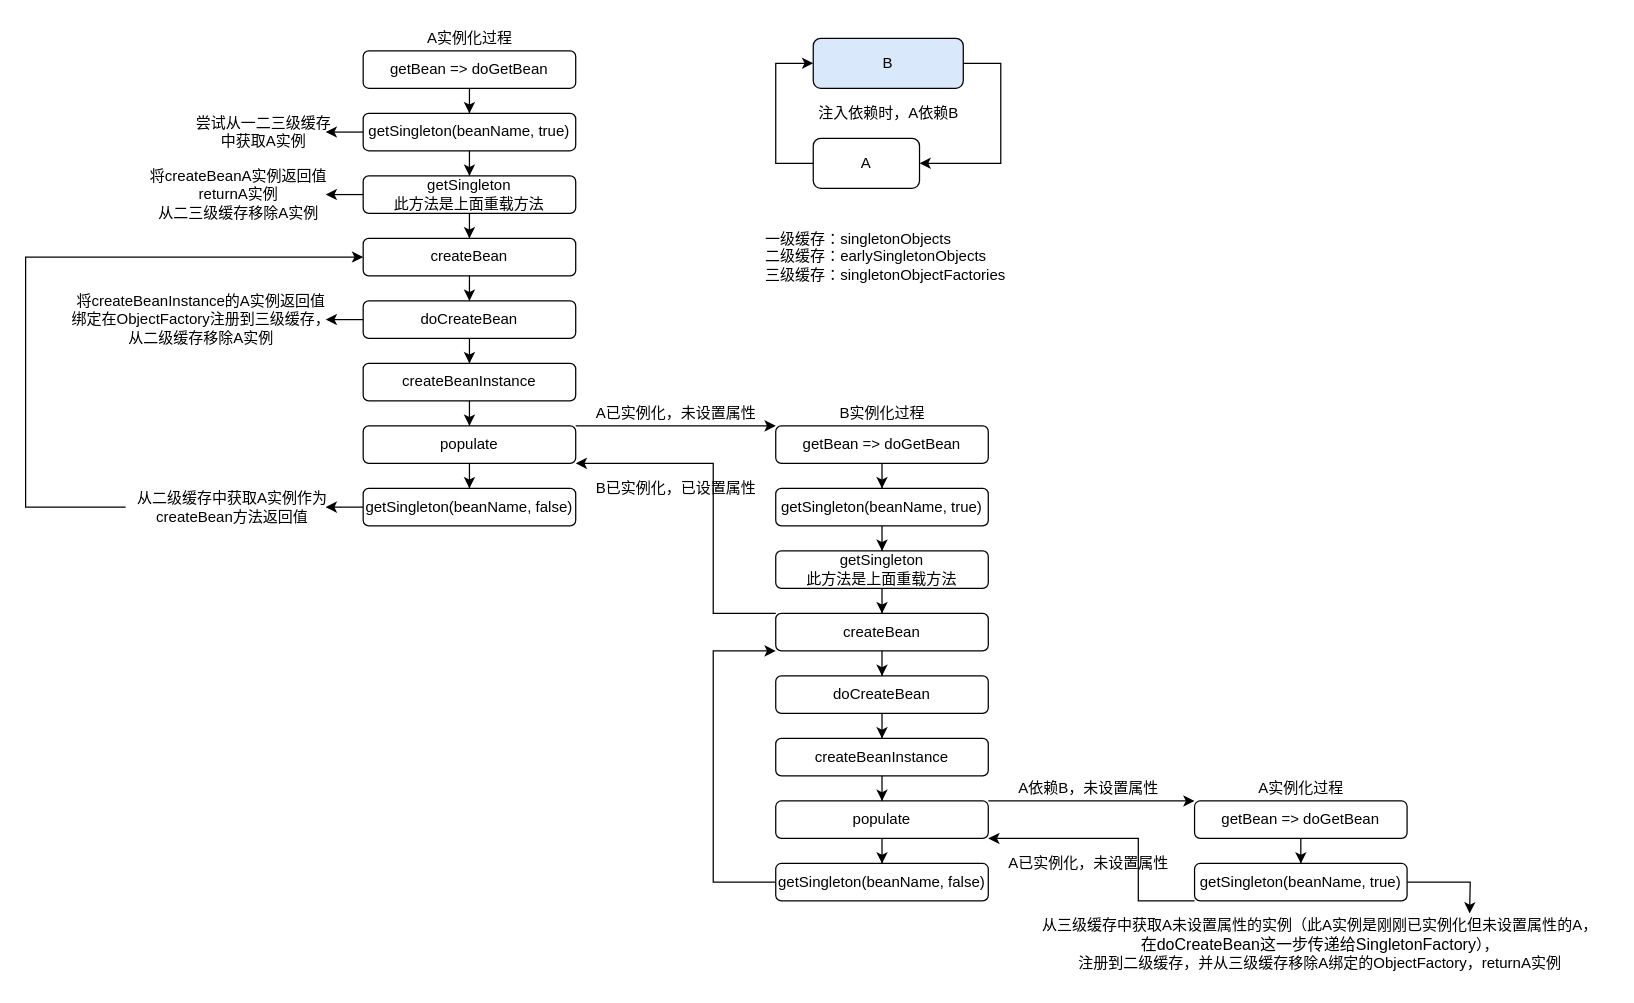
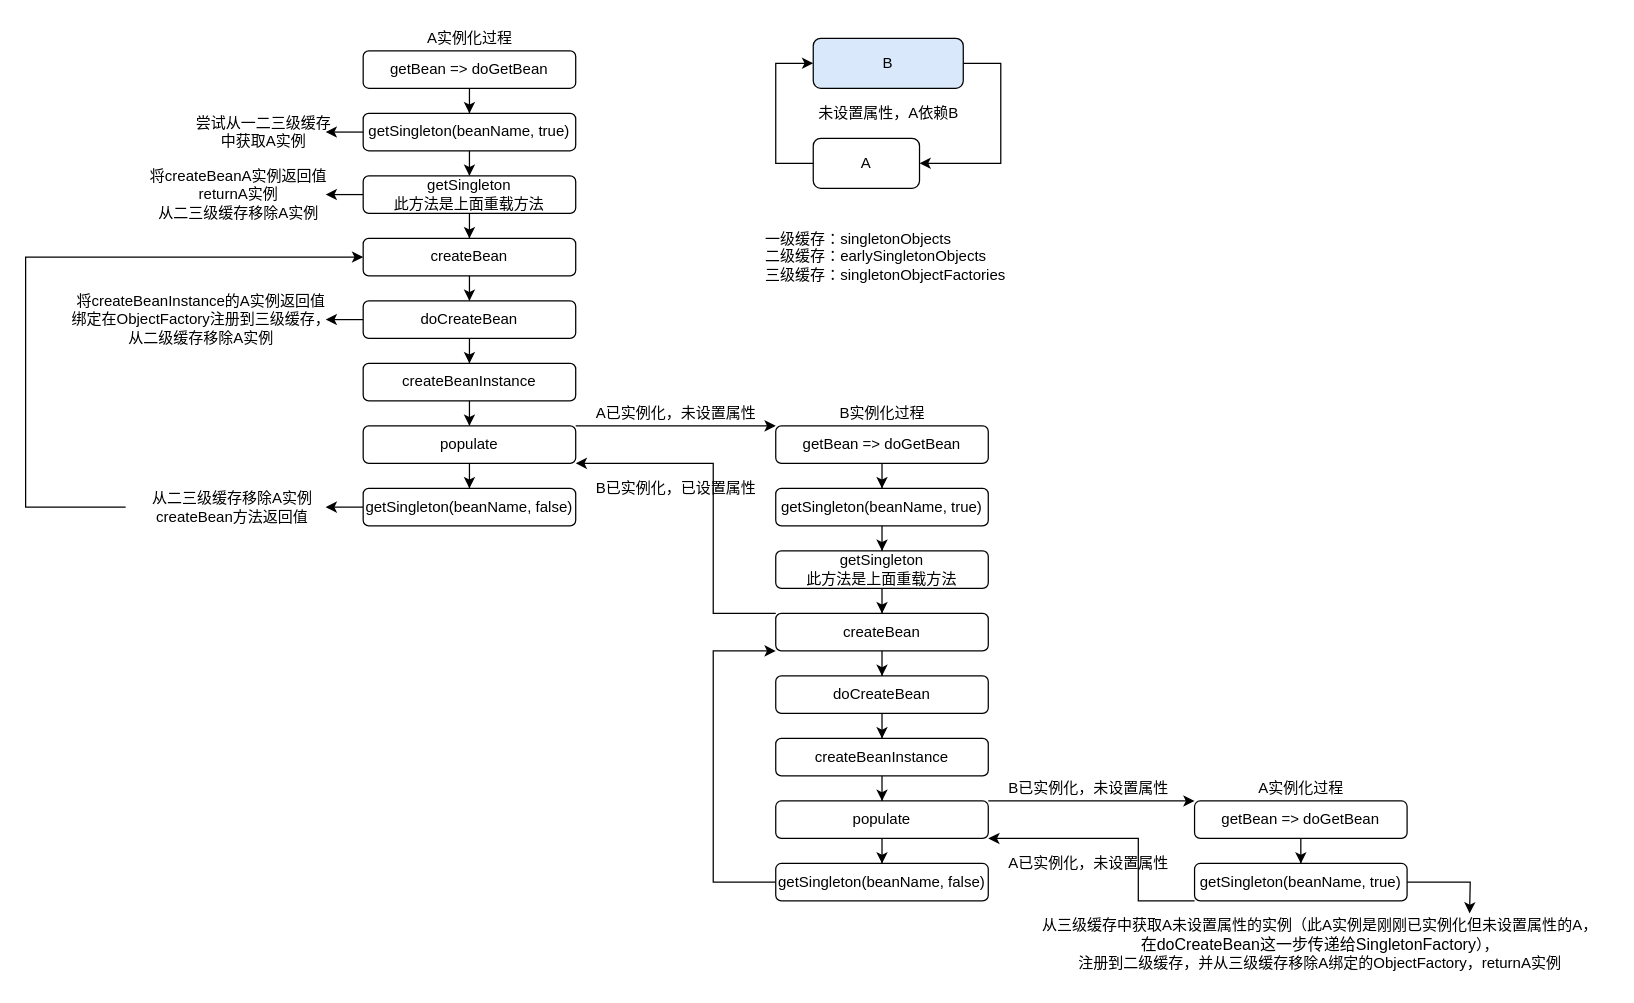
  <mxCell id="0" />
  <mxCell id="1" parent="0" />
  <mxCell id="2" style="edgeStyle=orthogonalEdgeStyle;rounded=0;orthogonalLoop=1;jettySize=auto;html=1;entryX=1;entryY=0.5;entryDx=0;entryDy=0;" parent="1" source="3" target="5" edge="1"><mxGeometry relative="1" as="geometry"><mxPoint x="800" y="210" as="targetPoint" /><Array as="points"><mxPoint x="800" y="50" /><mxPoint x="800" y="130" /></Array></mxGeometry></mxCell>
  <mxCell id="3" value="B" style="rounded=1;whiteSpace=wrap;html=1;fontSize=12;glass=0;strokeWidth=1;shadow=0;fillColor=#dae8fc;" parent="1" vertex="1"><mxGeometry x="650" y="30" width="120" height="40" as="geometry" /></mxCell>
  <mxCell id="4" style="edgeStyle=orthogonalEdgeStyle;rounded=0;orthogonalLoop=1;jettySize=auto;html=1;entryX=0;entryY=0.5;entryDx=0;entryDy=0;" parent="1" source="5" target="3" edge="1"><mxGeometry relative="1" as="geometry"><Array as="points"><mxPoint x="620" y="130" /><mxPoint x="620" y="50" /></Array></mxGeometry></mxCell>
  <mxCell id="5" value="A" style="rounded=1;whiteSpace=wrap;html=1;fontSize=12;glass=0;strokeWidth=1;shadow=0;" parent="1" vertex="1"><mxGeometry x="650" y="110" width="85" height="40" as="geometry" /></mxCell>
- <mxCell id="6" value="注入依赖时，A依赖B" style="text;html=1;align=center;verticalAlign=middle;resizable=0;points=[];autosize=1;" parent="1" vertex="1"><mxGeometry x="645" y="80" width="130" height="20" as="geometry" /></mxCell>
+ <mxCell id="6" value="未设置属性，A依赖B" style="text;html=1;align=center;verticalAlign=middle;resizable=0;points=[];autosize=1;" parent="1" vertex="1"><mxGeometry x="645" y="80" width="130" height="20" as="geometry" /></mxCell>
  <mxCell id="7" value="" style="edgeStyle=orthogonalEdgeStyle;rounded=0;orthogonalLoop=1;jettySize=auto;html=1;" parent="1" source="8" target="12" edge="1"><mxGeometry relative="1" as="geometry" /></mxCell>
  <mxCell id="8" value="getBean =&amp;gt; doGetBean" style="rounded=1;whiteSpace=wrap;html=1;" parent="1" vertex="1"><mxGeometry x="290" y="40" width="170" height="30" as="geometry" /></mxCell>
  <mxCell id="9" value="" style="edgeStyle=orthogonalEdgeStyle;rounded=0;orthogonalLoop=1;jettySize=auto;html=1;exitX=0.5;exitY=1;exitDx=0;exitDy=0;" parent="1" source="27" target="14" edge="1"><mxGeometry relative="1" as="geometry"><mxPoint x="355" y="170" as="sourcePoint" /><Array as="points" /></mxGeometry></mxCell>
  <mxCell id="10" style="edgeStyle=orthogonalEdgeStyle;rounded=0;orthogonalLoop=1;jettySize=auto;html=1;" parent="1" source="12" edge="1"><mxGeometry relative="1" as="geometry"><mxPoint x="260" y="105" as="targetPoint" /></mxGeometry></mxCell>
  <mxCell id="11" style="edgeStyle=orthogonalEdgeStyle;rounded=0;orthogonalLoop=1;jettySize=auto;html=1;entryX=0.5;entryY=0;entryDx=0;entryDy=0;" parent="1" source="12" target="27" edge="1"><mxGeometry relative="1" as="geometry"><mxPoint x="355" y="140" as="targetPoint" /></mxGeometry></mxCell>
  <mxCell id="12" value="getSingleton(beanName, true)" style="rounded=1;whiteSpace=wrap;html=1;" parent="1" vertex="1"><mxGeometry x="290" y="90" width="170" height="30" as="geometry" /></mxCell>
  <mxCell id="13" value="" style="edgeStyle=orthogonalEdgeStyle;rounded=0;orthogonalLoop=1;jettySize=auto;html=1;" parent="1" source="14" target="17" edge="1"><mxGeometry relative="1" as="geometry" /></mxCell>
  <mxCell id="14" value="createBean" style="rounded=1;whiteSpace=wrap;html=1;" parent="1" vertex="1"><mxGeometry x="290" y="190" width="170" height="30" as="geometry" /></mxCell>
  <mxCell id="15" value="" style="edgeStyle=orthogonalEdgeStyle;rounded=0;orthogonalLoop=1;jettySize=auto;html=1;" parent="1" source="17" target="19" edge="1"><mxGeometry relative="1" as="geometry" /></mxCell>
  <mxCell id="16" style="edgeStyle=orthogonalEdgeStyle;rounded=0;orthogonalLoop=1;jettySize=auto;html=1;" parent="1" source="17" edge="1"><mxGeometry relative="1" as="geometry"><mxPoint x="260" y="255" as="targetPoint" /></mxGeometry></mxCell>
  <mxCell id="17" value="doCreateBean" style="rounded=1;whiteSpace=wrap;html=1;" parent="1" vertex="1"><mxGeometry x="290" y="240" width="170" height="30" as="geometry" /></mxCell>
  <mxCell id="18" value="" style="edgeStyle=orthogonalEdgeStyle;rounded=0;orthogonalLoop=1;jettySize=auto;html=1;" parent="1" source="19" target="25" edge="1"><mxGeometry relative="1" as="geometry" /></mxCell>
  <mxCell id="19" value="createBeanInstance" style="rounded=1;whiteSpace=wrap;html=1;" parent="1" vertex="1"><mxGeometry x="290" y="290" width="170" height="30" as="geometry" /></mxCell>
  <mxCell id="20" value="A实例化过程" style="text;html=1;align=center;verticalAlign=middle;resizable=0;points=[];autosize=1;" parent="1" vertex="1"><mxGeometry x="335" y="20" width="80" height="20" as="geometry" /></mxCell>
  <mxCell id="21" value="尝试从一二三级缓存&lt;br&gt;中获取A实例" style="text;html=1;align=center;verticalAlign=middle;resizable=0;points=[];autosize=1;" parent="1" vertex="1"><mxGeometry x="150" y="90" width="120" height="30" as="geometry" /></mxCell>
  <mxCell id="22" value="将createBeanInstance的A实例返回值&lt;br&gt;绑定在ObjectFactory注册到三级缓存，&lt;br&gt;从二级缓存移除A实例" style="text;html=1;align=center;verticalAlign=middle;resizable=0;points=[];autosize=1;" parent="1" vertex="1"><mxGeometry x="50" y="230" width="220" height="50" as="geometry" /></mxCell>
  <mxCell id="23" style="edgeStyle=orthogonalEdgeStyle;rounded=0;orthogonalLoop=1;jettySize=auto;html=1;" parent="1" source="25" target="30" edge="1"><mxGeometry relative="1" as="geometry"><mxPoint x="355" y="400" as="targetPoint" /></mxGeometry></mxCell>
  <mxCell id="24" style="edgeStyle=orthogonalEdgeStyle;rounded=0;orthogonalLoop=1;jettySize=auto;html=1;entryX=0;entryY=0;entryDx=0;entryDy=0;" parent="1" source="25" target="34" edge="1"><mxGeometry relative="1" as="geometry"><Array as="points"><mxPoint x="590" y="340" /><mxPoint x="590" y="340" /></Array></mxGeometry></mxCell>
  <mxCell id="25" value="populate" style="rounded=1;whiteSpace=wrap;html=1;" parent="1" vertex="1"><mxGeometry x="290" y="340" width="170" height="30" as="geometry" /></mxCell>
  <mxCell id="26" style="edgeStyle=orthogonalEdgeStyle;rounded=0;orthogonalLoop=1;jettySize=auto;html=1;" parent="1" source="27" edge="1"><mxGeometry relative="1" as="geometry"><mxPoint x="260" y="155" as="targetPoint" /></mxGeometry></mxCell>
  <mxCell id="27" value="getSingleton&lt;br&gt;此方法是上面重载方法" style="rounded=1;whiteSpace=wrap;html=1;" parent="1" vertex="1"><mxGeometry x="290" y="140" width="170" height="30" as="geometry" /></mxCell>
  <mxCell id="28" value="将createBeanA实例返回值&lt;br&gt;returnA实例&lt;br&gt;从二三级缓存移除A实例" style="text;html=1;align=center;verticalAlign=middle;resizable=0;points=[];autosize=1;" parent="1" vertex="1"><mxGeometry x="110" y="130" width="160" height="50" as="geometry" /></mxCell>
  <mxCell id="29" style="edgeStyle=orthogonalEdgeStyle;rounded=0;orthogonalLoop=1;jettySize=auto;html=1;" parent="1" source="30" edge="1"><mxGeometry relative="1" as="geometry"><mxPoint x="260" y="405" as="targetPoint" /></mxGeometry></mxCell>
  <mxCell id="30" value="getSingleton(beanName, false)" style="rounded=1;whiteSpace=wrap;html=1;" parent="1" vertex="1"><mxGeometry x="290" y="390" width="170" height="30" as="geometry" /></mxCell>
  <mxCell id="31" style="edgeStyle=orthogonalEdgeStyle;rounded=0;orthogonalLoop=1;jettySize=auto;html=1;entryX=0;entryY=0.5;entryDx=0;entryDy=0;" parent="1" source="32" target="14" edge="1"><mxGeometry relative="1" as="geometry"><Array as="points"><mxPoint x="20" y="405" /><mxPoint x="20" y="205" /></Array></mxGeometry></mxCell>
- <mxCell id="32" value="从二级缓存中获取A实例作为&lt;br&gt;createBean方法返回值" style="text;html=1;align=center;verticalAlign=middle;resizable=0;points=[];autosize=1;" parent="1" vertex="1"><mxGeometry x="100" y="390" width="170" height="30" as="geometry" /></mxCell>
+ <mxCell id="32" value="从二三级缓存移除A实例&lt;br&gt;createBean方法返回值" style="text;html=1;align=center;verticalAlign=middle;resizable=0;points=[];autosize=1;" parent="1" vertex="1"><mxGeometry x="100" y="390" width="170" height="30" as="geometry" /></mxCell>
  <mxCell id="33" value="" style="edgeStyle=orthogonalEdgeStyle;rounded=0;orthogonalLoop=1;jettySize=auto;html=1;" parent="1" source="34" target="37" edge="1"><mxGeometry relative="1" as="geometry" /></mxCell>
  <mxCell id="34" value="getBean =&amp;gt; doGetBean" style="rounded=1;whiteSpace=wrap;html=1;" parent="1" vertex="1"><mxGeometry x="620" y="340" width="170" height="30" as="geometry" /></mxCell>
  <mxCell id="35" value="" style="edgeStyle=orthogonalEdgeStyle;rounded=0;orthogonalLoop=1;jettySize=auto;html=1;exitX=0.5;exitY=1;exitDx=0;exitDy=0;" parent="1" source="49" target="40" edge="1"><mxGeometry relative="1" as="geometry"><mxPoint x="685" y="470" as="sourcePoint" /><Array as="points" /></mxGeometry></mxCell>
  <mxCell id="36" style="edgeStyle=orthogonalEdgeStyle;rounded=0;orthogonalLoop=1;jettySize=auto;html=1;entryX=0.5;entryY=0;entryDx=0;entryDy=0;" parent="1" source="37" target="49" edge="1"><mxGeometry relative="1" as="geometry"><mxPoint x="685" y="440" as="targetPoint" /></mxGeometry></mxCell>
  <mxCell id="37" value="getSingleton(beanName, true)" style="rounded=1;whiteSpace=wrap;html=1;" parent="1" vertex="1"><mxGeometry x="620" y="390" width="170" height="30" as="geometry" /></mxCell>
  <mxCell id="38" value="" style="edgeStyle=orthogonalEdgeStyle;rounded=0;orthogonalLoop=1;jettySize=auto;html=1;" parent="1" source="40" target="42" edge="1"><mxGeometry relative="1" as="geometry" /></mxCell>
  <mxCell id="39" style="edgeStyle=orthogonalEdgeStyle;rounded=0;orthogonalLoop=1;jettySize=auto;html=1;exitX=0;exitY=0;exitDx=0;exitDy=0;entryX=1;entryY=1;entryDx=0;entryDy=0;" parent="1" source="40" target="25" edge="1"><mxGeometry relative="1" as="geometry"><mxPoint x="460" y="363" as="targetPoint" /><Array as="points"><mxPoint x="570" y="490" /><mxPoint x="570" y="370" /></Array></mxGeometry></mxCell>
  <mxCell id="40" value="createBean" style="rounded=1;whiteSpace=wrap;html=1;" parent="1" vertex="1"><mxGeometry x="620" y="490" width="170" height="30" as="geometry" /></mxCell>
  <mxCell id="41" value="" style="edgeStyle=orthogonalEdgeStyle;rounded=0;orthogonalLoop=1;jettySize=auto;html=1;" parent="1" source="42" target="44" edge="1"><mxGeometry relative="1" as="geometry" /></mxCell>
  <mxCell id="42" value="doCreateBean" style="rounded=1;whiteSpace=wrap;html=1;" parent="1" vertex="1"><mxGeometry x="620" y="540" width="170" height="30" as="geometry" /></mxCell>
  <mxCell id="43" value="" style="edgeStyle=orthogonalEdgeStyle;rounded=0;orthogonalLoop=1;jettySize=auto;html=1;" parent="1" source="44" target="48" edge="1"><mxGeometry relative="1" as="geometry" /></mxCell>
  <mxCell id="44" value="createBeanInstance" style="rounded=1;whiteSpace=wrap;html=1;" parent="1" vertex="1"><mxGeometry x="620" y="590" width="170" height="30" as="geometry" /></mxCell>
  <mxCell id="45" value="B实例化过程" style="text;html=1;align=center;verticalAlign=middle;resizable=0;points=[];autosize=1;" parent="1" vertex="1"><mxGeometry x="665" y="320" width="80" height="20" as="geometry" /></mxCell>
  <mxCell id="46" style="edgeStyle=orthogonalEdgeStyle;rounded=0;orthogonalLoop=1;jettySize=auto;html=1;" parent="1" source="48" target="51" edge="1"><mxGeometry relative="1" as="geometry"><mxPoint x="685" y="700" as="targetPoint" /></mxGeometry></mxCell>
  <mxCell id="47" style="edgeStyle=orthogonalEdgeStyle;rounded=0;orthogonalLoop=1;jettySize=auto;html=1;entryX=0;entryY=0;entryDx=0;entryDy=0;exitX=1;exitY=0;exitDx=0;exitDy=0;" parent="1" source="48" target="53" edge="1"><mxGeometry relative="1" as="geometry"><Array as="points"><mxPoint x="880" y="640" /><mxPoint x="880" y="640" /></Array></mxGeometry></mxCell>
  <mxCell id="48" value="populate" style="rounded=1;whiteSpace=wrap;html=1;" parent="1" vertex="1"><mxGeometry x="620" y="640" width="170" height="30" as="geometry" /></mxCell>
  <mxCell id="49" value="getSingleton&lt;br&gt;此方法是上面重载方法" style="rounded=1;whiteSpace=wrap;html=1;" parent="1" vertex="1"><mxGeometry x="620" y="440" width="170" height="30" as="geometry" /></mxCell>
  <mxCell id="50" style="edgeStyle=orthogonalEdgeStyle;rounded=0;orthogonalLoop=1;jettySize=auto;html=1;entryX=0;entryY=1;entryDx=0;entryDy=0;" parent="1" source="51" target="40" edge="1"><mxGeometry relative="1" as="geometry"><Array as="points"><mxPoint x="570" y="705" /><mxPoint x="570" y="520" /></Array></mxGeometry></mxCell>
  <mxCell id="51" value="getSingleton(beanName, false)" style="rounded=1;whiteSpace=wrap;html=1;" parent="1" vertex="1"><mxGeometry x="620" y="690" width="170" height="30" as="geometry" /></mxCell>
  <mxCell id="52" value="" style="edgeStyle=orthogonalEdgeStyle;rounded=0;orthogonalLoop=1;jettySize=auto;html=1;" parent="1" source="53" target="55" edge="1"><mxGeometry relative="1" as="geometry" /></mxCell>
  <mxCell id="53" value="getBean =&amp;gt; doGetBean" style="rounded=1;whiteSpace=wrap;html=1;" parent="1" vertex="1"><mxGeometry x="955" y="640" width="170" height="30" as="geometry" /></mxCell>
  <mxCell id="54" style="edgeStyle=orthogonalEdgeStyle;rounded=0;orthogonalLoop=1;jettySize=auto;html=1;" parent="1" source="55" edge="1"><mxGeometry relative="1" as="geometry"><mxPoint x="1175" y="730" as="targetPoint" /></mxGeometry></mxCell>
  <mxCell id="55" value="getSingleton(beanName, true)" style="rounded=1;whiteSpace=wrap;html=1;" parent="1" vertex="1"><mxGeometry x="955" y="690" width="170" height="30" as="geometry" /></mxCell>
  <mxCell id="56" value="A实例化过程" style="text;html=1;align=center;verticalAlign=middle;resizable=0;points=[];autosize=1;" parent="1" vertex="1"><mxGeometry x="1000" y="620" width="80" height="20" as="geometry" /></mxCell>
  <mxCell id="57" style="edgeStyle=orthogonalEdgeStyle;rounded=0;orthogonalLoop=1;jettySize=auto;html=1;entryX=1;entryY=1;entryDx=0;entryDy=0;exitX=0;exitY=1;exitDx=0;exitDy=0;" parent="1" source="55" target="48" edge="1"><mxGeometry relative="1" as="geometry"><Array as="points"><mxPoint x="910" y="720" /><mxPoint x="910" y="670" /></Array></mxGeometry></mxCell>
  <mxCell id="58" value="从三级缓存中获取A未设置属性的实例（此A实例是刚刚已实例化但未设置属性的A，&lt;br&gt;&lt;span style=&quot;font-size: 9.6pt ; background-color: rgb(255 , 255 , 255)&quot;&gt;在doCreateBean这一步传递给SingletonFactory&lt;/span&gt;&lt;span&gt;），&lt;br&gt;注册到二级缓存，&lt;/span&gt;并从三级缓存移除A绑定的ObjectFactory，returnA实例" style="text;html=1;align=center;verticalAlign=middle;resizable=0;points=[];autosize=1;" parent="1" vertex="1"><mxGeometry x="825" y="730" width="460" height="50" as="geometry" /></mxCell>
  <mxCell id="59" value="A已实例化，未设置属性" style="text;html=1;align=center;verticalAlign=middle;resizable=0;points=[];autosize=1;" parent="1" vertex="1"><mxGeometry x="470" y="320" width="140" height="20" as="geometry" /></mxCell>
- <mxCell id="60" value="A依赖B，未设置属性" style="text;html=1;align=center;verticalAlign=middle;resizable=0;points=[];autosize=1;" parent="1" vertex="1"><mxGeometry x="800" y="620" width="140" height="20" as="geometry" /></mxCell>
+ <mxCell id="60" value="B已实例化，未设置属性" style="text;html=1;align=center;verticalAlign=middle;resizable=0;points=[];autosize=1;" parent="1" vertex="1"><mxGeometry x="800" y="620" width="140" height="20" as="geometry" /></mxCell>
  <mxCell id="61" value="B已实例化，已设置属性" style="text;html=1;align=center;verticalAlign=middle;resizable=0;points=[];autosize=1;" parent="1" vertex="1"><mxGeometry x="470" y="380" width="140" height="20" as="geometry" /></mxCell>
  <mxCell id="62" value="A已实例化，未设置属性" style="text;html=1;align=center;verticalAlign=middle;resizable=0;points=[];autosize=1;" parent="1" vertex="1"><mxGeometry x="800" y="680" width="140" height="20" as="geometry" /></mxCell>
  <mxCell id="63" value="一级缓存：singletonObjects&lt;br&gt;二级缓存：earlySingletonObjects&lt;br&gt;三级缓存：singletonObjectFactories" style="text;html=1;align=left;verticalAlign=middle;resizable=0;points=[];autosize=1;" parent="1" vertex="1"><mxGeometry x="610" y="180" width="210" height="50" as="geometry" /></mxCell>
